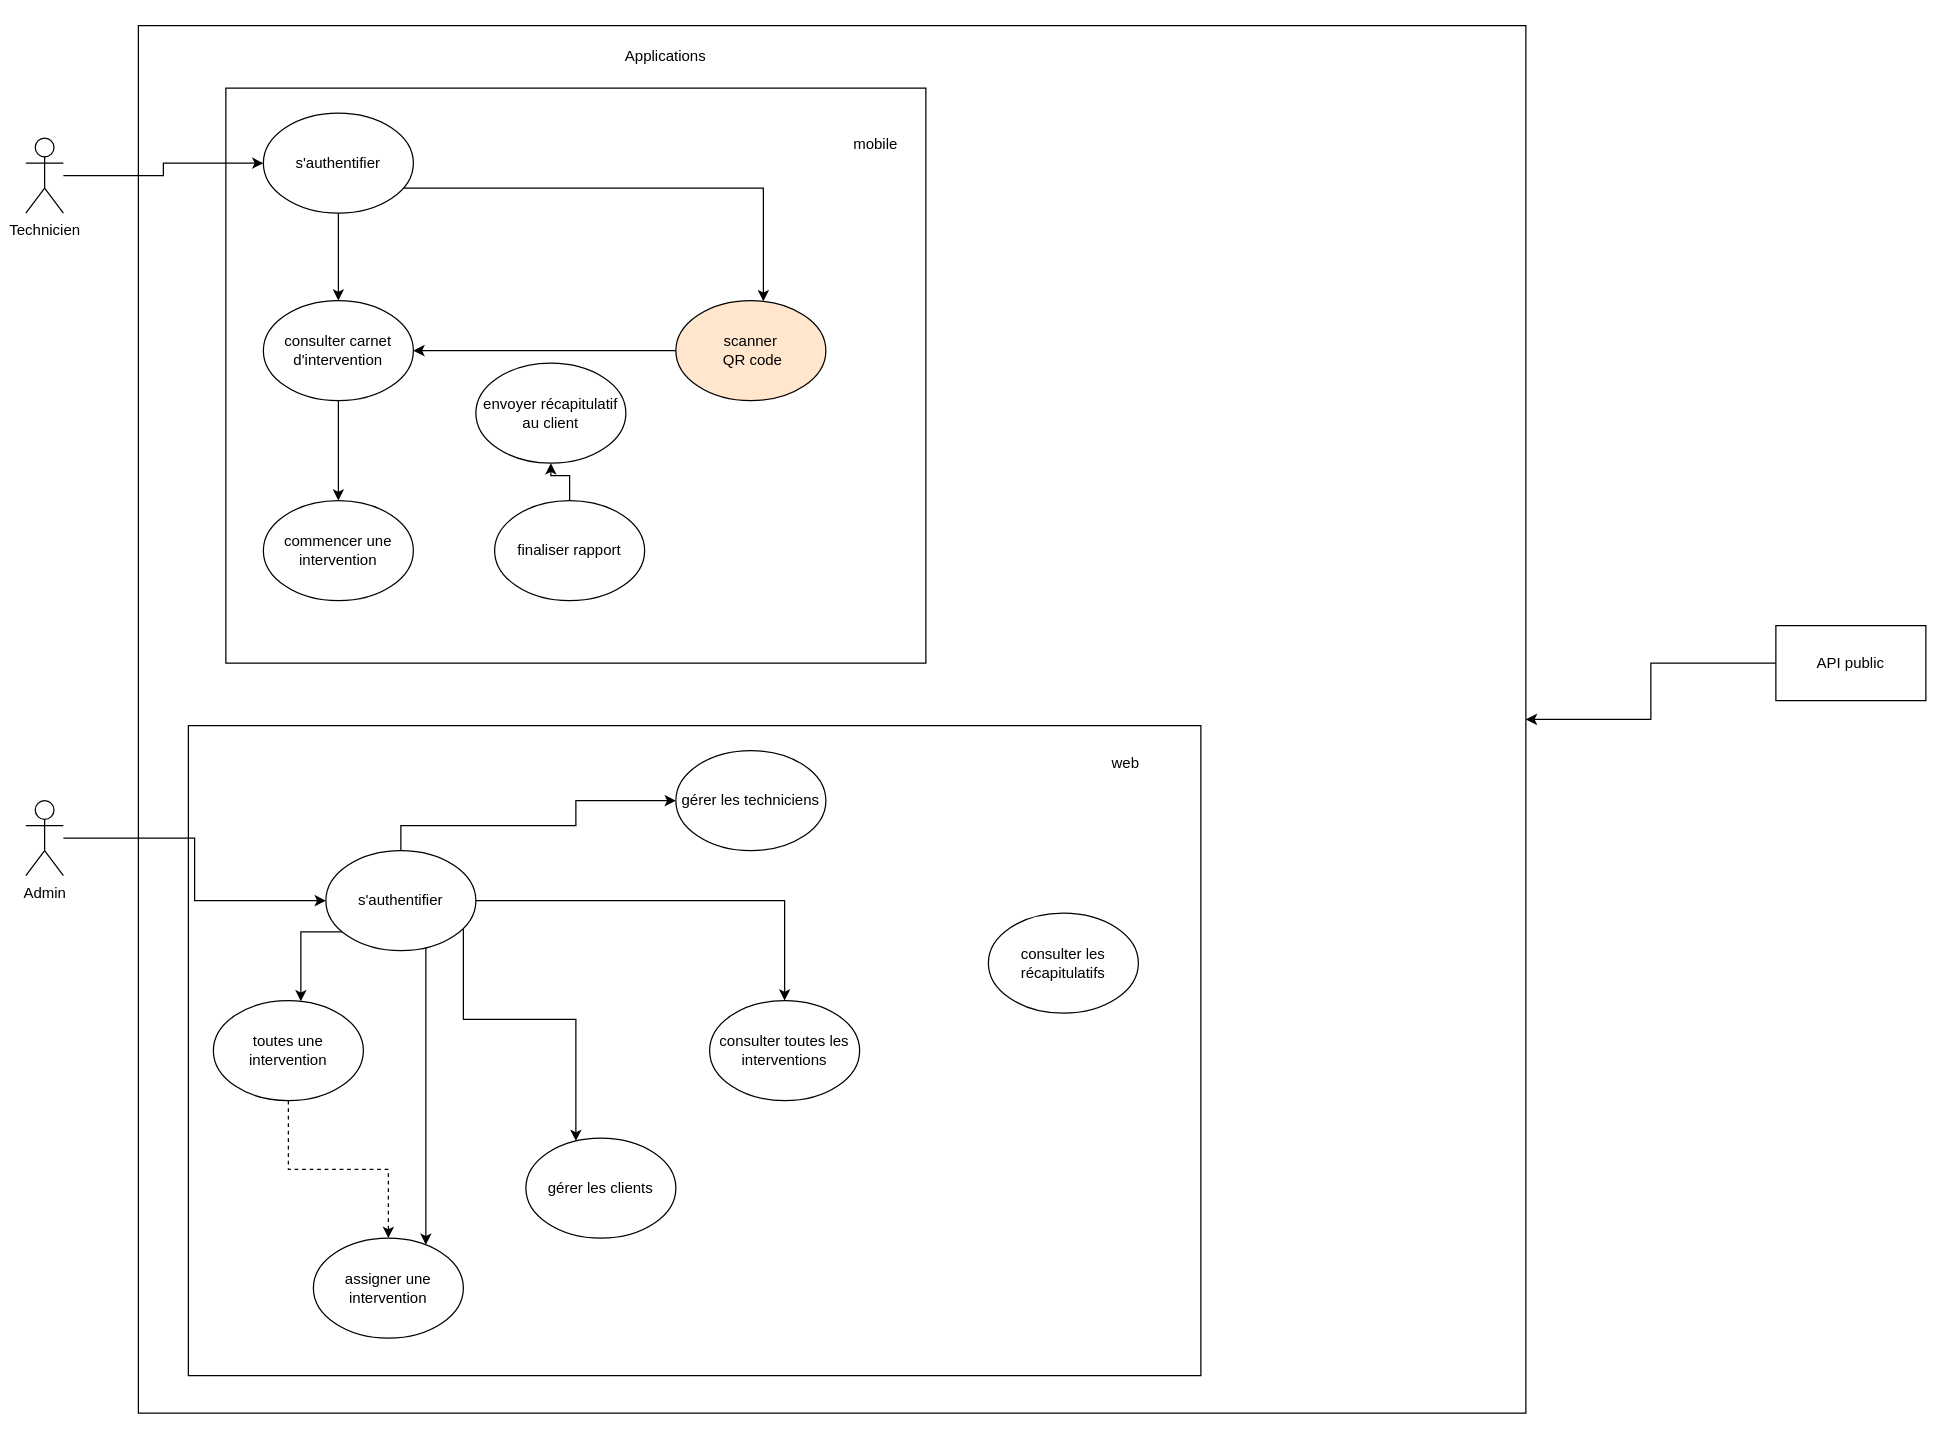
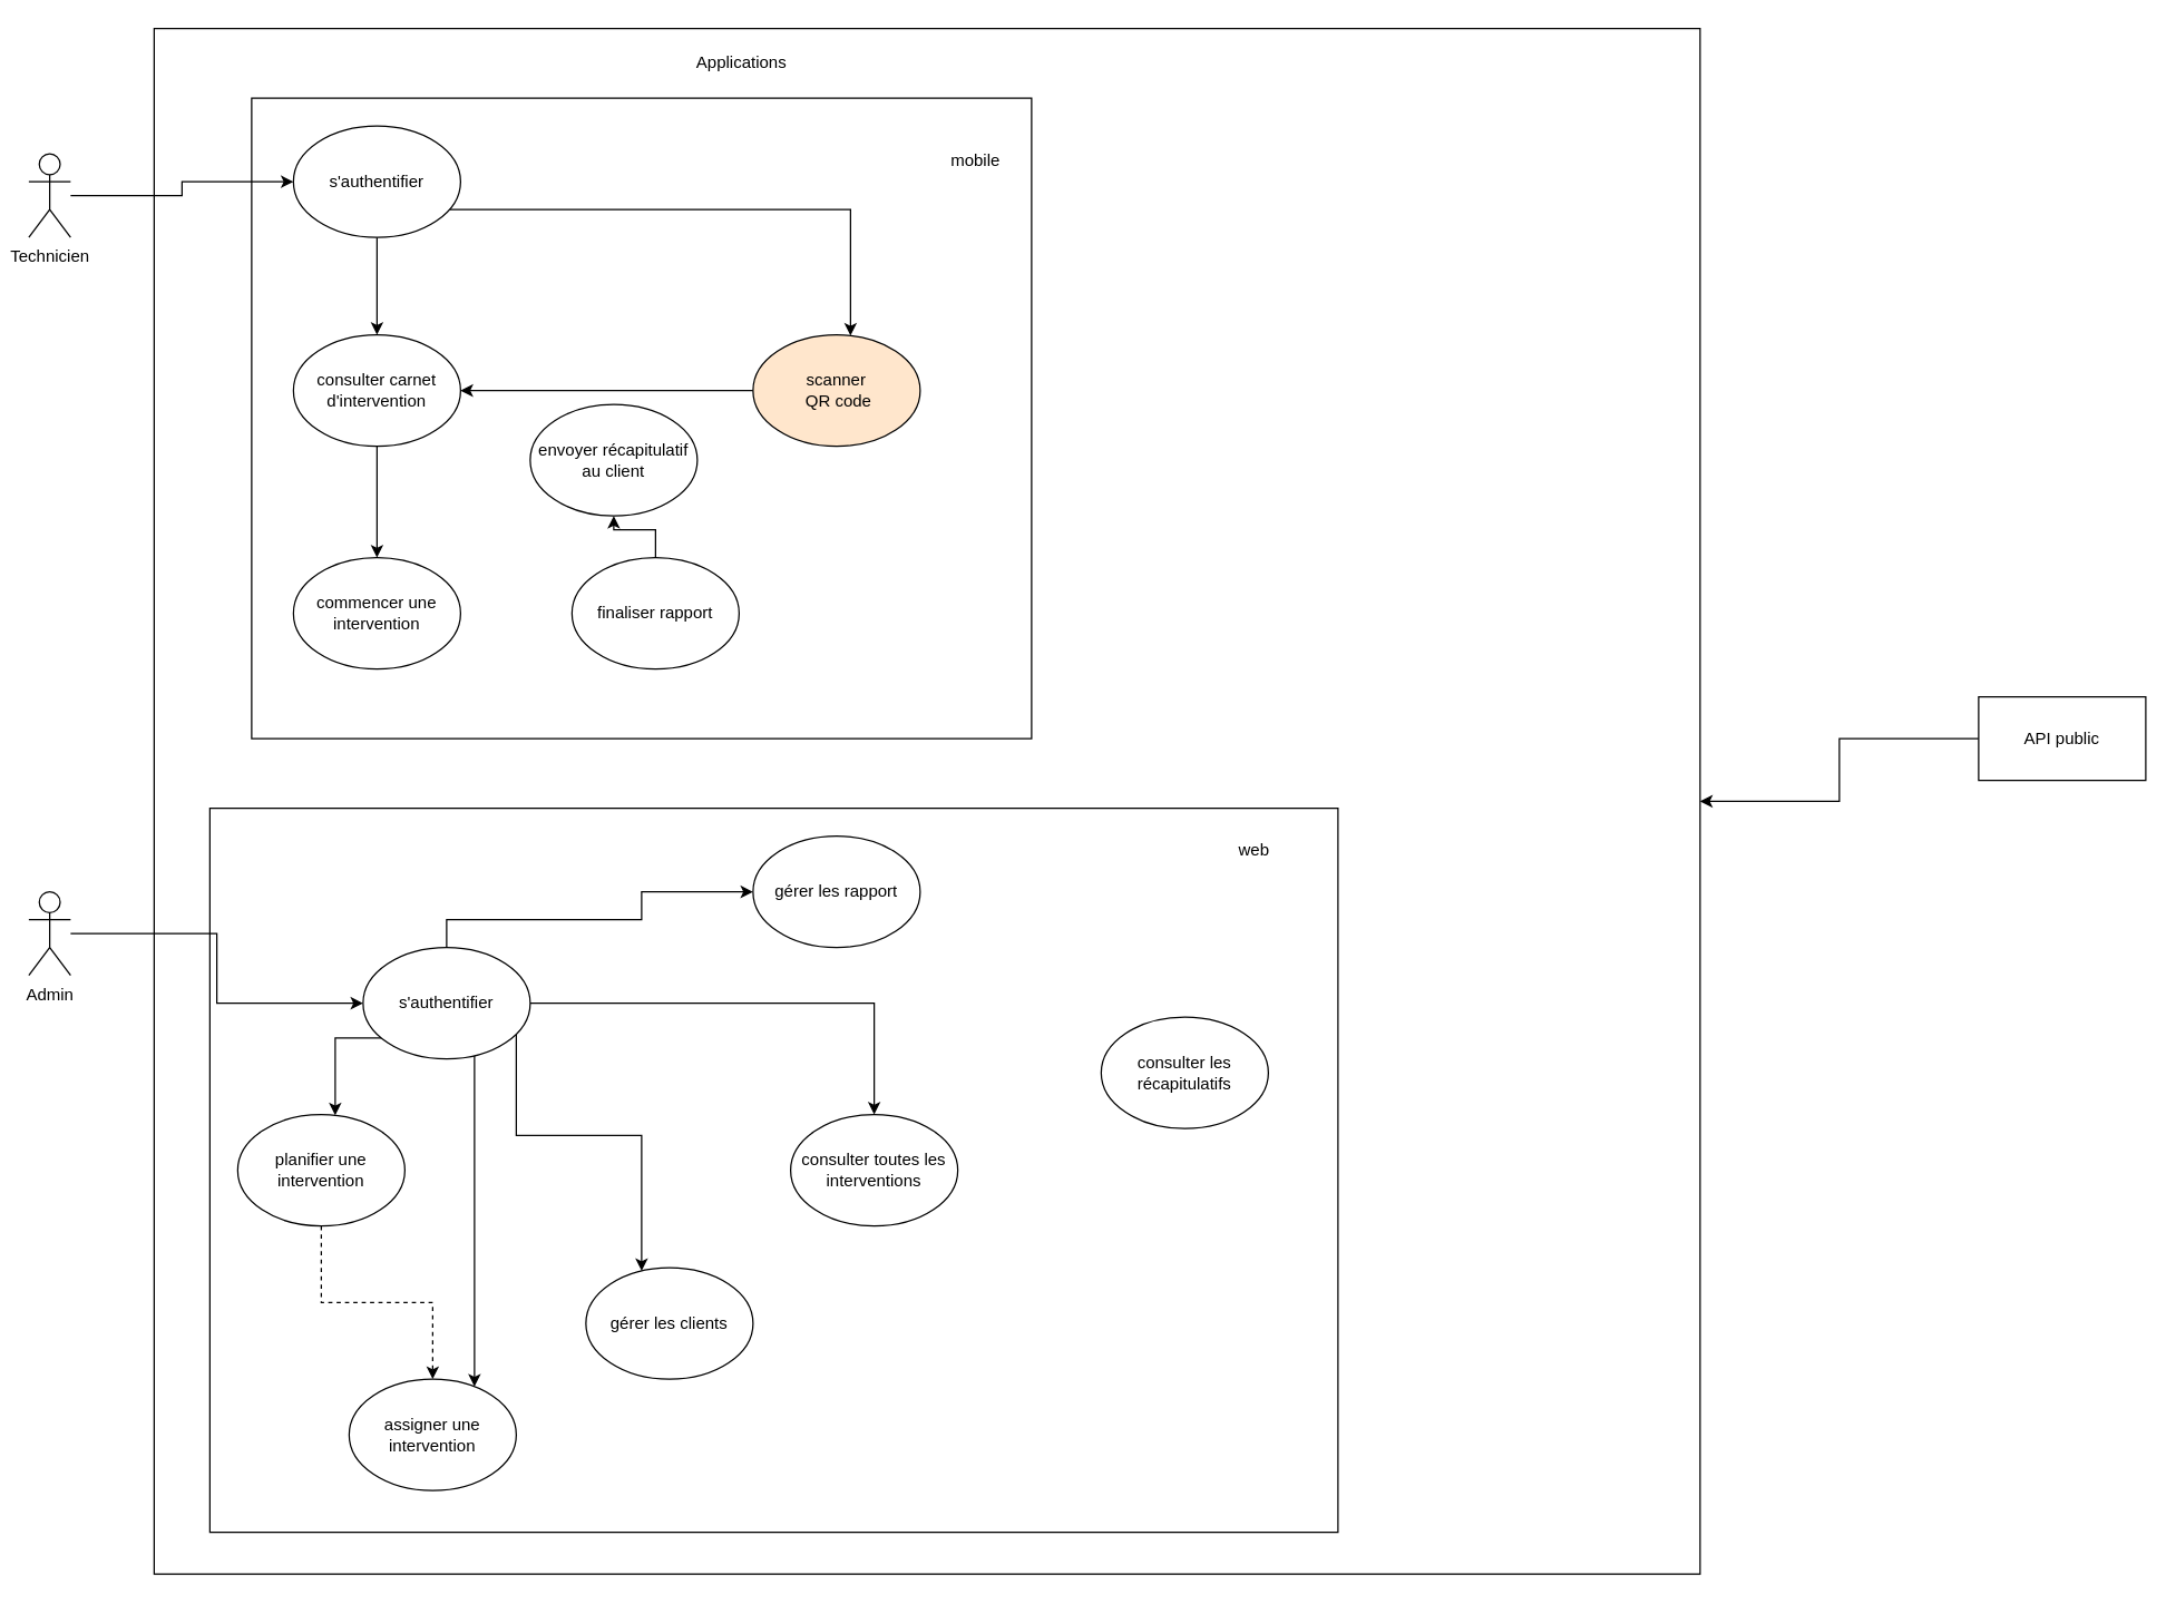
  <mxCell id="0" />
  <mxCell id="1" parent="0" />
  <mxCell id="2" value="" style="whiteSpace=wrap;html=1;aspect=fixed;" vertex="1" parent="1"><mxGeometry x="110" y="20" width="1110" height="1110" as="geometry" /></mxCell>
  <mxCell id="3" value="" style="rounded=0;whiteSpace=wrap;html=1;" vertex="1" parent="1"><mxGeometry x="150" y="580" width="810" height="520" as="geometry" /></mxCell>
  <mxCell id="4" value="" style="rounded=0;whiteSpace=wrap;html=1;" vertex="1" parent="1"><mxGeometry x="180" y="70" width="560" height="460" as="geometry" /></mxCell>
  <mxCell id="5" style="edgeStyle=orthogonalEdgeStyle;rounded=0;orthogonalLoop=1;jettySize=auto;html=1;" edge="1" parent="1" source="6" target="20"><mxGeometry relative="1" as="geometry" /></mxCell>
  <mxCell id="6" value="&lt;div&gt;Technicien&lt;/div&gt;&lt;div&gt;&lt;br&gt;&lt;/div&gt;" style="shape=umlActor;verticalLabelPosition=bottom;verticalAlign=top;html=1;outlineConnect=0;" vertex="1" parent="1"><mxGeometry x="20" y="110" width="30" height="60" as="geometry" /></mxCell>
  <mxCell id="7" style="edgeStyle=orthogonalEdgeStyle;rounded=0;orthogonalLoop=1;jettySize=auto;html=1;" edge="1" parent="1" source="8" target="17"><mxGeometry relative="1" as="geometry" /></mxCell>
  <mxCell id="8" value="&lt;div&gt;Admin&lt;/div&gt;" style="shape=umlActor;verticalLabelPosition=bottom;verticalAlign=top;html=1;outlineConnect=0;" vertex="1" parent="1"><mxGeometry x="20" y="640" width="30" height="60" as="geometry" /></mxCell>
  <mxCell id="9" value="&lt;div&gt;Applications&lt;/div&gt;" style="text;html=1;strokeColor=none;fillColor=none;align=center;verticalAlign=middle;whiteSpace=wrap;rounded=0;" vertex="1" parent="1"><mxGeometry x="422" y="30" width="220" height="30" as="geometry" /></mxCell>
  <mxCell id="10" value="web" style="text;html=1;strokeColor=none;fillColor=none;align=center;verticalAlign=middle;whiteSpace=wrap;rounded=0;" vertex="1" parent="1"><mxGeometry x="870" y="595" width="60" height="30" as="geometry" /></mxCell>
  <mxCell id="11" value="&lt;div&gt;mobile&lt;/div&gt;" style="text;html=1;strokeColor=none;fillColor=none;align=center;verticalAlign=middle;whiteSpace=wrap;rounded=0;" vertex="1" parent="1"><mxGeometry x="670" y="100" width="60" height="30" as="geometry" /></mxCell>
  <mxCell id="12" style="edgeStyle=orthogonalEdgeStyle;rounded=0;orthogonalLoop=1;jettySize=auto;html=1;" edge="1" parent="1" source="17" target="22"><mxGeometry relative="1" as="geometry"><Array as="points"><mxPoint x="290" y="745" /><mxPoint x="240" y="745" /></Array></mxGeometry></mxCell>
  <mxCell id="13" style="edgeStyle=orthogonalEdgeStyle;rounded=0;orthogonalLoop=1;jettySize=auto;html=1;" edge="1" parent="1" source="17" target="23"><mxGeometry relative="1" as="geometry"><Array as="points"><mxPoint x="340" y="820" /><mxPoint x="340" y="820" /></Array></mxGeometry></mxCell>
  <mxCell id="14" value="" style="edgeStyle=orthogonalEdgeStyle;rounded=0;orthogonalLoop=1;jettySize=auto;html=1;" edge="1" parent="1" source="17" target="32"><mxGeometry relative="1" as="geometry"><Array as="points"><mxPoint x="627" y="720" /></Array></mxGeometry></mxCell>
  <mxCell id="15" value="" style="edgeStyle=orthogonalEdgeStyle;rounded=0;orthogonalLoop=1;jettySize=auto;html=1;" edge="1" parent="1" source="17" target="34"><mxGeometry relative="1" as="geometry"><Array as="points"><mxPoint x="370" y="815" /><mxPoint x="460" y="815" /></Array></mxGeometry></mxCell>
  <mxCell id="16" value="" style="edgeStyle=orthogonalEdgeStyle;rounded=0;orthogonalLoop=1;jettySize=auto;html=1;" edge="1" parent="1" source="17" target="37"><mxGeometry relative="1" as="geometry"><Array as="points"><mxPoint x="320" y="660" /><mxPoint x="460" y="660" /><mxPoint x="460" y="640" /></Array></mxGeometry></mxCell>
  <mxCell id="17" value="s'authentifier" style="ellipse;whiteSpace=wrap;html=1;" vertex="1" parent="1"><mxGeometry x="260" y="680" width="120" height="80" as="geometry" /></mxCell>
  <mxCell id="18" value="" style="edgeStyle=orthogonalEdgeStyle;rounded=0;orthogonalLoop=1;jettySize=auto;html=1;" edge="1" parent="1" source="20" target="25"><mxGeometry relative="1" as="geometry" /></mxCell>
  <mxCell id="19" value="" style="edgeStyle=orthogonalEdgeStyle;rounded=0;orthogonalLoop=1;jettySize=auto;html=1;" edge="1" parent="1" source="20" target="27"><mxGeometry relative="1" as="geometry"><Array as="points"><mxPoint x="610" y="150" /></Array></mxGeometry></mxCell>
  <mxCell id="20" value="s'authentifier" style="ellipse;whiteSpace=wrap;html=1;" vertex="1" parent="1"><mxGeometry x="210" y="90" width="120" height="80" as="geometry" /></mxCell>
  <mxCell id="21" style="edgeStyle=orthogonalEdgeStyle;rounded=0;orthogonalLoop=1;jettySize=auto;html=1;dashed=1;" edge="1" parent="1" source="22" target="23"><mxGeometry relative="1" as="geometry" /></mxCell>
- <mxCell id="22" value="&lt;div&gt;toutes une intervention&lt;/div&gt;" style="ellipse;whiteSpace=wrap;html=1;" vertex="1" parent="1"><mxGeometry x="170" y="800" width="120" height="80" as="geometry" /></mxCell>
+ <mxCell id="22" value="&lt;div&gt;planifier une intervention&lt;/div&gt;" style="ellipse;whiteSpace=wrap;html=1;" vertex="1" parent="1"><mxGeometry x="170" y="800" width="120" height="80" as="geometry" /></mxCell>
  <mxCell id="23" value="&lt;div&gt;assigner une intervention&lt;/div&gt;" style="ellipse;whiteSpace=wrap;html=1;" vertex="1" parent="1"><mxGeometry x="250" y="990" width="120" height="80" as="geometry" /></mxCell>
  <mxCell id="24" value="" style="edgeStyle=orthogonalEdgeStyle;rounded=0;orthogonalLoop=1;jettySize=auto;html=1;" edge="1" parent="1" source="25" target="28"><mxGeometry relative="1" as="geometry" /></mxCell>
  <mxCell id="25" value="&lt;div&gt;consulter carnet d'intervention&lt;/div&gt;" style="ellipse;whiteSpace=wrap;html=1;" vertex="1" parent="1"><mxGeometry x="210" y="240" width="120" height="80" as="geometry" /></mxCell>
  <mxCell id="26" style="edgeStyle=orthogonalEdgeStyle;rounded=0;orthogonalLoop=1;jettySize=auto;html=1;entryX=1;entryY=0.5;entryDx=0;entryDy=0;" edge="1" parent="1" source="27" target="25"><mxGeometry relative="1" as="geometry" /></mxCell>
  <mxCell id="27" value="&lt;div&gt;scanner&lt;/div&gt;&amp;nbsp;QR code" style="ellipse;whiteSpace=wrap;html=1;fillColor=#ffe6cc;" vertex="1" parent="1"><mxGeometry x="540" y="240" width="120" height="80" as="geometry" /></mxCell>
  <mxCell id="28" value="commencer une intervention" style="ellipse;whiteSpace=wrap;html=1;" vertex="1" parent="1"><mxGeometry x="210" y="400" width="120" height="80" as="geometry" /></mxCell>
  <mxCell id="29" value="" style="edgeStyle=orthogonalEdgeStyle;rounded=0;orthogonalLoop=1;jettySize=auto;html=1;" edge="1" parent="1" source="30" target="31"><mxGeometry relative="1" as="geometry" /></mxCell>
- <mxCell id="30" value="&lt;div&gt;finaliser rapport&lt;/div&gt;" style="ellipse;whiteSpace=wrap;html=1;" vertex="1" parent="1"><mxGeometry x="395" y="400" width="120" height="80" as="geometry" /></mxCell>
+ <mxCell id="30" value="&lt;div&gt;finaliser rapport&lt;/div&gt;" style="ellipse;whiteSpace=wrap;html=1;" vertex="1" parent="1"><mxGeometry x="410" y="400" width="120" height="80" as="geometry" /></mxCell>
  <mxCell id="31" value="&lt;div&gt;envoyer récapitulatif au client&lt;/div&gt;" style="ellipse;whiteSpace=wrap;html=1;" vertex="1" parent="1"><mxGeometry x="380" y="290" width="120" height="80" as="geometry" /></mxCell>
  <mxCell id="32" value="consulter toutes les interventions" style="ellipse;whiteSpace=wrap;html=1;" vertex="1" parent="1"><mxGeometry x="567" y="800" width="120" height="80" as="geometry" /></mxCell>
  <mxCell id="33" value="consulter les récapitulatifs" style="ellipse;whiteSpace=wrap;html=1;" vertex="1" parent="1"><mxGeometry x="790" y="730" width="120" height="80" as="geometry" /></mxCell>
  <mxCell id="34" value="gérer les clients" style="ellipse;whiteSpace=wrap;html=1;" vertex="1" parent="1"><mxGeometry x="420" y="910" width="120" height="80" as="geometry" /></mxCell>
  <mxCell id="35" style="edgeStyle=orthogonalEdgeStyle;rounded=0;orthogonalLoop=1;jettySize=auto;html=1;" edge="1" parent="1" source="36" target="2"><mxGeometry relative="1" as="geometry" /></mxCell>
  <mxCell id="36" value="API public" style="rounded=0;whiteSpace=wrap;html=1;" vertex="1" parent="1"><mxGeometry x="1420" y="500" width="120" height="60" as="geometry" /></mxCell>
- <mxCell id="37" value="gérer les techniciens" style="ellipse;whiteSpace=wrap;html=1;" vertex="1" parent="1"><mxGeometry x="540" y="600" width="120" height="80" as="geometry" /></mxCell>
+ <mxCell id="37" value="gérer les rapport" style="ellipse;whiteSpace=wrap;html=1;" vertex="1" parent="1"><mxGeometry x="540" y="600" width="120" height="80" as="geometry" /></mxCell>
